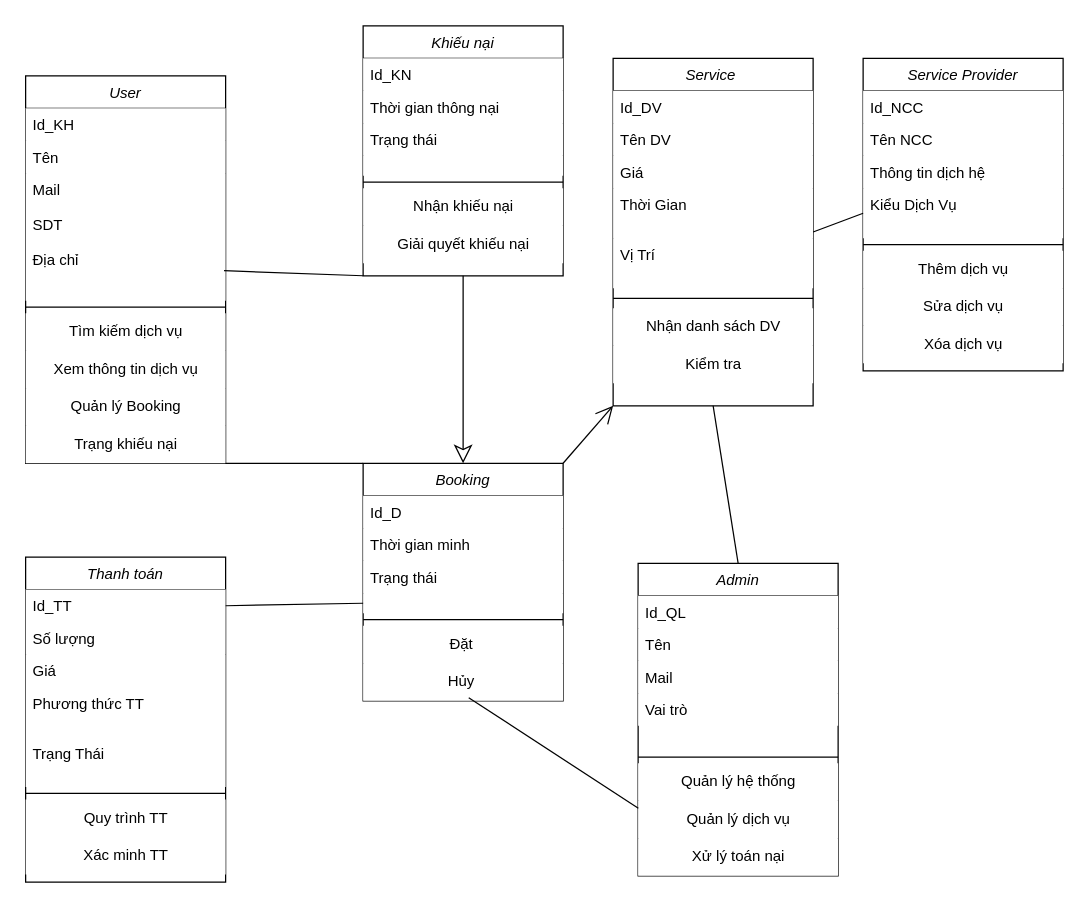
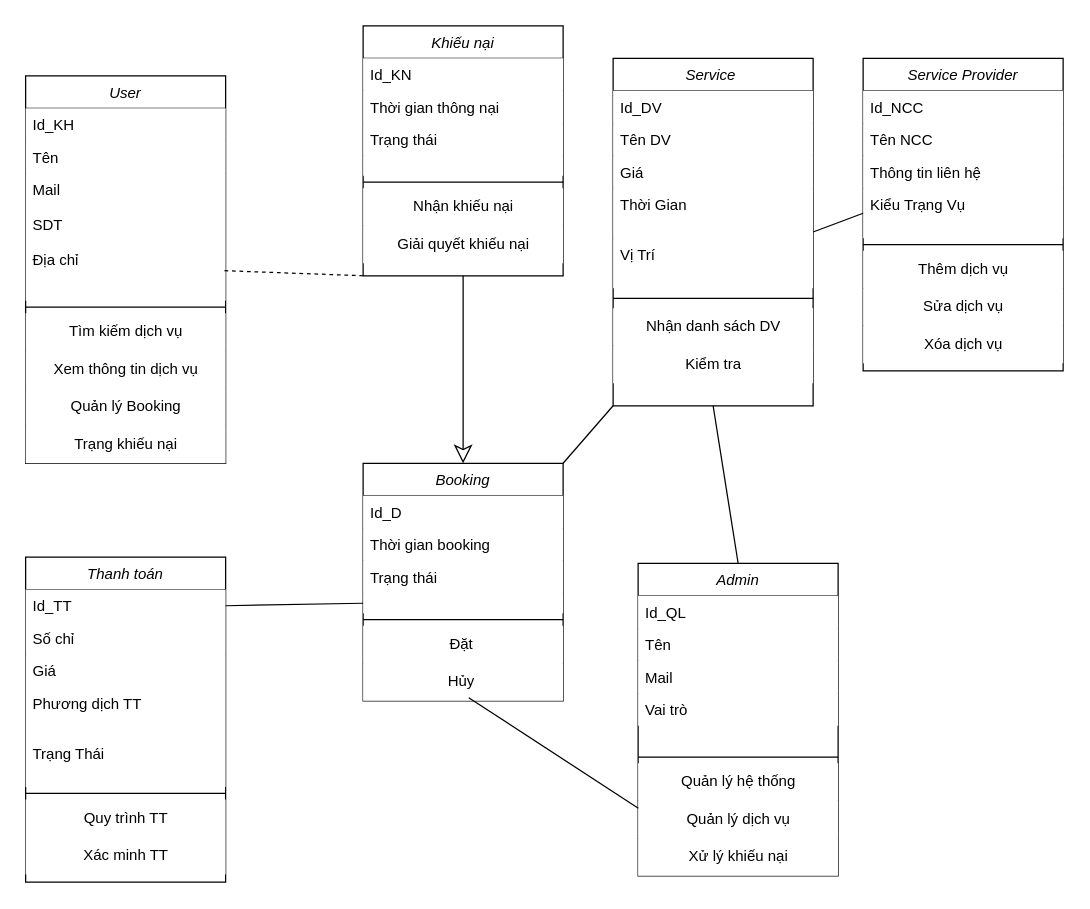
  <mxCell id="0" />
  <mxCell id="1" parent="0" />
  <mxCell id="2" value="User" style="swimlane;fontStyle=2;align=center;verticalAlign=top;childLayout=stackLayout;horizontal=1;startSize=26;horizontalStack=0;resizeParent=1;resizeLast=0;collapsible=1;marginBottom=0;rounded=0;shadow=0;strokeWidth=1;fillColor=default;" parent="1" vertex="1"><mxGeometry x="20" y="60" width="160" height="310" as="geometry"><mxRectangle x="230" y="140" width="160" height="26" as="alternateBounds" /></mxGeometry></mxCell>
  <mxCell id="3" value="Id_KH" style="text;align=left;verticalAlign=top;spacingLeft=4;spacingRight=4;overflow=hidden;rotatable=0;points=[[0,0.5],[1,0.5]];portConstraint=eastwest;fillColor=default;" parent="2" vertex="1"><mxGeometry y="26" width="160" height="26" as="geometry" /></mxCell>
  <mxCell id="4" value="Tên" style="text;align=left;verticalAlign=top;spacingLeft=4;spacingRight=4;overflow=hidden;rotatable=0;points=[[0,0.5],[1,0.5]];portConstraint=eastwest;rounded=0;shadow=0;html=0;fillColor=default;" parent="2" vertex="1"><mxGeometry y="52" width="160" height="26" as="geometry" /></mxCell>
  <mxCell id="5" value="Mail&#10;&#10;SDT&#10;&#10;Địa chỉ" style="text;align=left;verticalAlign=top;spacingLeft=4;spacingRight=4;overflow=hidden;rotatable=0;points=[[0,0.5],[1,0.5]];portConstraint=eastwest;rounded=0;shadow=0;html=0;fillColor=default;" parent="2" vertex="1"><mxGeometry y="78" width="160" height="102" as="geometry" /></mxCell>
  <mxCell id="6" value="" style="line;html=1;strokeWidth=1;align=left;verticalAlign=middle;spacingTop=-1;spacingLeft=3;spacingRight=3;rotatable=0;labelPosition=right;points=[];portConstraint=eastwest;" parent="2" vertex="1"><mxGeometry y="180" width="160" height="10" as="geometry" /></mxCell>
  <mxCell id="7" value="Tìm kiếm dịch vụ" style="text;html=1;align=center;verticalAlign=middle;resizable=0;points=[];autosize=1;strokeColor=none;fillColor=default;" vertex="1" parent="2"><mxGeometry y="190" width="160" height="30" as="geometry" /></mxCell>
  <mxCell id="8" value="Xem thông tin dịch vụ" style="text;html=1;align=center;verticalAlign=middle;resizable=0;points=[];autosize=1;strokeColor=none;fillColor=default;" vertex="1" parent="2"><mxGeometry y="220" width="160" height="30" as="geometry" /></mxCell>
  <mxCell id="9" value="Quản lý Booking" style="text;html=1;align=center;verticalAlign=middle;resizable=0;points=[];autosize=1;strokeColor=none;fillColor=default;" vertex="1" parent="2"><mxGeometry y="250" width="160" height="30" as="geometry" /></mxCell>
  <mxCell id="10" value="Trạng khiếu nại" style="text;html=1;align=center;verticalAlign=middle;resizable=0;points=[];autosize=1;strokeColor=none;fillColor=default;" vertex="1" parent="2"><mxGeometry y="280" width="160" height="30" as="geometry" /></mxCell>
  <mxCell id="11" value="Service Provider" style="swimlane;fontStyle=2;align=center;verticalAlign=top;childLayout=stackLayout;horizontal=1;startSize=26;horizontalStack=0;resizeParent=1;resizeLast=0;collapsible=1;marginBottom=0;rounded=0;shadow=0;strokeWidth=1;fillColor=default;" vertex="1" parent="1"><mxGeometry x="690" y="46" width="160" height="250" as="geometry"><mxRectangle x="230" y="140" width="160" height="26" as="alternateBounds" /></mxGeometry></mxCell>
  <mxCell id="12" value="Id_NCC" style="text;align=left;verticalAlign=top;spacingLeft=4;spacingRight=4;overflow=hidden;rotatable=0;points=[[0,0.5],[1,0.5]];portConstraint=eastwest;fillColor=default;" vertex="1" parent="11"><mxGeometry y="26" width="160" height="26" as="geometry" /></mxCell>
  <mxCell id="13" value="Tên NCC" style="text;align=left;verticalAlign=top;spacingLeft=4;spacingRight=4;overflow=hidden;rotatable=0;points=[[0,0.5],[1,0.5]];portConstraint=eastwest;rounded=0;shadow=0;html=0;fillColor=default;" vertex="1" parent="11"><mxGeometry y="52" width="160" height="26" as="geometry" /></mxCell>
- <mxCell id="14" value="Thông tin dịch hệ" style="text;align=left;verticalAlign=top;spacingLeft=4;spacingRight=4;overflow=hidden;rotatable=0;points=[[0,0.5],[1,0.5]];portConstraint=eastwest;rounded=0;shadow=0;html=0;fillColor=default;" vertex="1" parent="11"><mxGeometry y="78" width="160" height="26" as="geometry" /></mxCell>
- <mxCell id="15" value="Kiểu Dịch Vụ&#10;&#10;" style="text;align=left;verticalAlign=top;spacingLeft=4;spacingRight=4;overflow=hidden;rotatable=0;points=[[0,0.5],[1,0.5]];portConstraint=eastwest;rounded=0;shadow=0;html=0;fillColor=default;" vertex="1" parent="11"><mxGeometry y="104" width="160" height="40" as="geometry" /></mxCell>
+ <mxCell id="14" value="Thông tin liên hệ" style="text;align=left;verticalAlign=top;spacingLeft=4;spacingRight=4;overflow=hidden;rotatable=0;points=[[0,0.5],[1,0.5]];portConstraint=eastwest;rounded=0;shadow=0;html=0;fillColor=default;" vertex="1" parent="11"><mxGeometry y="78" width="160" height="26" as="geometry" /></mxCell>
+ <mxCell id="15" value="Kiểu Trạng Vụ&#10;&#10;" style="text;align=left;verticalAlign=top;spacingLeft=4;spacingRight=4;overflow=hidden;rotatable=0;points=[[0,0.5],[1,0.5]];portConstraint=eastwest;rounded=0;shadow=0;html=0;fillColor=default;" vertex="1" parent="11"><mxGeometry y="104" width="160" height="40" as="geometry" /></mxCell>
  <mxCell id="16" value="" style="line;html=1;strokeWidth=1;align=left;verticalAlign=middle;spacingTop=-1;spacingLeft=3;spacingRight=3;rotatable=0;labelPosition=right;points=[];portConstraint=eastwest;" vertex="1" parent="11"><mxGeometry y="144" width="160" height="10" as="geometry" /></mxCell>
  <mxCell id="17" value="Thêm dịch vụ" style="text;html=1;align=center;verticalAlign=middle;resizable=0;points=[];autosize=1;strokeColor=none;fillColor=default;" vertex="1" parent="11"><mxGeometry y="154" width="160" height="30" as="geometry" /></mxCell>
  <mxCell id="18" value="Sửa dịch vụ" style="text;html=1;align=center;verticalAlign=middle;resizable=0;points=[];autosize=1;strokeColor=none;fillColor=default;" vertex="1" parent="11"><mxGeometry y="184" width="160" height="30" as="geometry" /></mxCell>
  <mxCell id="19" value="Xóa dịch vụ" style="text;html=1;align=center;verticalAlign=middle;resizable=0;points=[];autosize=1;strokeColor=none;fillColor=default;" vertex="1" parent="11"><mxGeometry y="214" width="160" height="30" as="geometry" /></mxCell>
  <mxCell id="20" value="Khiếu nại" style="swimlane;fontStyle=2;align=center;verticalAlign=top;childLayout=stackLayout;horizontal=1;startSize=26;horizontalStack=0;resizeParent=1;resizeLast=0;collapsible=1;marginBottom=0;rounded=0;shadow=0;strokeWidth=1;fillColor=default;" vertex="1" parent="1"><mxGeometry x="290" y="20" width="160" height="200" as="geometry"><mxRectangle x="230" y="140" width="160" height="26" as="alternateBounds" /></mxGeometry></mxCell>
  <mxCell id="21" value="Id_KN" style="text;align=left;verticalAlign=top;spacingLeft=4;spacingRight=4;overflow=hidden;rotatable=0;points=[[0,0.5],[1,0.5]];portConstraint=eastwest;fillColor=default;" vertex="1" parent="20"><mxGeometry y="26" width="160" height="26" as="geometry" /></mxCell>
  <mxCell id="22" value="Thời gian thông nại" style="text;align=left;verticalAlign=top;spacingLeft=4;spacingRight=4;overflow=hidden;rotatable=0;points=[[0,0.5],[1,0.5]];portConstraint=eastwest;rounded=0;shadow=0;html=0;fillColor=default;" vertex="1" parent="20"><mxGeometry y="52" width="160" height="26" as="geometry" /></mxCell>
  <mxCell id="23" value="Trạng thái" style="text;align=left;verticalAlign=top;spacingLeft=4;spacingRight=4;overflow=hidden;rotatable=0;points=[[0,0.5],[1,0.5]];portConstraint=eastwest;rounded=0;shadow=0;html=0;fillColor=default;" vertex="1" parent="20"><mxGeometry y="78" width="160" height="26" as="geometry" /></mxCell>
  <mxCell id="24" value="&#10;" style="text;align=left;verticalAlign=top;spacingLeft=4;spacingRight=4;overflow=hidden;rotatable=0;points=[[0,0.5],[1,0.5]];portConstraint=eastwest;rounded=0;shadow=0;html=0;fillColor=default;" vertex="1" parent="20"><mxGeometry y="104" width="160" height="16" as="geometry" /></mxCell>
  <mxCell id="25" value="" style="line;html=1;strokeWidth=1;align=left;verticalAlign=middle;spacingTop=-1;spacingLeft=3;spacingRight=3;rotatable=0;labelPosition=right;points=[];portConstraint=eastwest;" vertex="1" parent="20"><mxGeometry y="120" width="160" height="10" as="geometry" /></mxCell>
  <mxCell id="26" value="Nhận khiếu nại" style="text;html=1;align=center;verticalAlign=middle;resizable=0;points=[];autosize=1;strokeColor=none;fillColor=default;" vertex="1" parent="20"><mxGeometry y="130" width="160" height="30" as="geometry" /></mxCell>
  <mxCell id="27" value="Giải quyết khiếu nại" style="text;html=1;align=center;verticalAlign=middle;resizable=0;points=[];autosize=1;strokeColor=none;fillColor=default;" vertex="1" parent="20"><mxGeometry y="160" width="160" height="30" as="geometry" /></mxCell>
  <mxCell id="28" value="Service " style="swimlane;fontStyle=2;align=center;verticalAlign=top;childLayout=stackLayout;horizontal=1;startSize=26;horizontalStack=0;resizeParent=1;resizeLast=0;collapsible=1;marginBottom=0;rounded=0;shadow=0;strokeWidth=1;fillColor=default;" vertex="1" parent="1"><mxGeometry x="490" y="46" width="160" height="278" as="geometry"><mxRectangle x="230" y="140" width="160" height="26" as="alternateBounds" /></mxGeometry></mxCell>
  <mxCell id="29" value="Id_DV" style="text;align=left;verticalAlign=top;spacingLeft=4;spacingRight=4;overflow=hidden;rotatable=0;points=[[0,0.5],[1,0.5]];portConstraint=eastwest;fillColor=default;" vertex="1" parent="28"><mxGeometry y="26" width="160" height="26" as="geometry" /></mxCell>
  <mxCell id="30" value="Tên DV" style="text;align=left;verticalAlign=top;spacingLeft=4;spacingRight=4;overflow=hidden;rotatable=0;points=[[0,0.5],[1,0.5]];portConstraint=eastwest;rounded=0;shadow=0;html=0;fillColor=default;" vertex="1" parent="28"><mxGeometry y="52" width="160" height="26" as="geometry" /></mxCell>
  <mxCell id="31" value="Giá" style="text;align=left;verticalAlign=top;spacingLeft=4;spacingRight=4;overflow=hidden;rotatable=0;points=[[0,0.5],[1,0.5]];portConstraint=eastwest;rounded=0;shadow=0;html=0;fillColor=default;" vertex="1" parent="28"><mxGeometry y="78" width="160" height="26" as="geometry" /></mxCell>
  <mxCell id="32" value="Thời Gian" style="text;align=left;verticalAlign=top;spacingLeft=4;spacingRight=4;overflow=hidden;rotatable=0;points=[[0,0.5],[1,0.5]];portConstraint=eastwest;rounded=0;shadow=0;html=0;fillColor=default;" vertex="1" parent="28"><mxGeometry y="104" width="160" height="40" as="geometry" /></mxCell>
  <mxCell id="33" value="Vị Trí" style="text;align=left;verticalAlign=top;spacingLeft=4;spacingRight=4;overflow=hidden;rotatable=0;points=[[0,0.5],[1,0.5]];portConstraint=eastwest;rounded=0;shadow=0;html=0;fillColor=default;" vertex="1" parent="28"><mxGeometry y="144" width="160" height="40" as="geometry" /></mxCell>
  <mxCell id="34" value="" style="line;html=1;strokeWidth=1;align=left;verticalAlign=middle;spacingTop=-1;spacingLeft=3;spacingRight=3;rotatable=0;labelPosition=right;points=[];portConstraint=eastwest;" vertex="1" parent="28"><mxGeometry y="184" width="160" height="16" as="geometry" /></mxCell>
  <mxCell id="35" value="Nhận danh sách DV" style="text;html=1;align=center;verticalAlign=middle;resizable=0;points=[];autosize=1;strokeColor=none;fillColor=default;" vertex="1" parent="28"><mxGeometry y="200" width="160" height="30" as="geometry" /></mxCell>
  <mxCell id="36" value="Kiểm tra" style="text;html=1;align=center;verticalAlign=middle;resizable=0;points=[];autosize=1;strokeColor=none;fillColor=default;" vertex="1" parent="28"><mxGeometry y="230" width="160" height="30" as="geometry" /></mxCell>
  <mxCell id="37" value="Thanh toán" style="swimlane;fontStyle=2;align=center;verticalAlign=top;childLayout=stackLayout;horizontal=1;startSize=26;horizontalStack=0;resizeParent=1;resizeLast=0;collapsible=1;marginBottom=0;rounded=0;shadow=0;strokeWidth=1;fillColor=default;" vertex="1" parent="1"><mxGeometry x="20" y="445" width="160" height="260" as="geometry"><mxRectangle x="230" y="140" width="160" height="26" as="alternateBounds" /></mxGeometry></mxCell>
  <mxCell id="38" value="Id_TT" style="text;align=left;verticalAlign=top;spacingLeft=4;spacingRight=4;overflow=hidden;rotatable=0;points=[[0,0.5],[1,0.5]];portConstraint=eastwest;fillColor=default;" vertex="1" parent="37"><mxGeometry y="26" width="160" height="26" as="geometry" /></mxCell>
- <mxCell id="39" value="Số lượng" style="text;align=left;verticalAlign=top;spacingLeft=4;spacingRight=4;overflow=hidden;rotatable=0;points=[[0,0.5],[1,0.5]];portConstraint=eastwest;rounded=0;shadow=0;html=0;fillColor=default;" vertex="1" parent="37"><mxGeometry y="52" width="160" height="26" as="geometry" /></mxCell>
+ <mxCell id="39" value="Số chỉ" style="text;align=left;verticalAlign=top;spacingLeft=4;spacingRight=4;overflow=hidden;rotatable=0;points=[[0,0.5],[1,0.5]];portConstraint=eastwest;rounded=0;shadow=0;html=0;fillColor=default;" vertex="1" parent="37"><mxGeometry y="52" width="160" height="26" as="geometry" /></mxCell>
  <mxCell id="40" value="Giá" style="text;align=left;verticalAlign=top;spacingLeft=4;spacingRight=4;overflow=hidden;rotatable=0;points=[[0,0.5],[1,0.5]];portConstraint=eastwest;rounded=0;shadow=0;html=0;fillColor=default;" vertex="1" parent="37"><mxGeometry y="78" width="160" height="26" as="geometry" /></mxCell>
- <mxCell id="41" value="Phương thức TT" style="text;align=left;verticalAlign=top;spacingLeft=4;spacingRight=4;overflow=hidden;rotatable=0;points=[[0,0.5],[1,0.5]];portConstraint=eastwest;rounded=0;shadow=0;html=0;fillColor=default;" vertex="1" parent="37"><mxGeometry y="104" width="160" height="40" as="geometry" /></mxCell>
+ <mxCell id="41" value="Phương dịch TT" style="text;align=left;verticalAlign=top;spacingLeft=4;spacingRight=4;overflow=hidden;rotatable=0;points=[[0,0.5],[1,0.5]];portConstraint=eastwest;rounded=0;shadow=0;html=0;fillColor=default;" vertex="1" parent="37"><mxGeometry y="104" width="160" height="40" as="geometry" /></mxCell>
  <mxCell id="42" value="Trạng Thái" style="text;align=left;verticalAlign=top;spacingLeft=4;spacingRight=4;overflow=hidden;rotatable=0;points=[[0,0.5],[1,0.5]];portConstraint=eastwest;rounded=0;shadow=0;html=0;fillColor=default;" vertex="1" parent="37"><mxGeometry y="144" width="160" height="40" as="geometry" /></mxCell>
  <mxCell id="43" value="" style="line;html=1;strokeWidth=1;align=left;verticalAlign=middle;spacingTop=-1;spacingLeft=3;spacingRight=3;rotatable=0;labelPosition=right;points=[];portConstraint=eastwest;" vertex="1" parent="37"><mxGeometry y="184" width="160" height="10" as="geometry" /></mxCell>
  <mxCell id="44" value="Quy trình TT" style="text;html=1;align=center;verticalAlign=middle;resizable=0;points=[];autosize=1;strokeColor=none;fillColor=default;" vertex="1" parent="37"><mxGeometry y="194" width="160" height="30" as="geometry" /></mxCell>
  <mxCell id="45" value="Xác minh TT" style="text;html=1;align=center;verticalAlign=middle;resizable=0;points=[];autosize=1;strokeColor=none;fillColor=default;" vertex="1" parent="37"><mxGeometry y="224" width="160" height="30" as="geometry" /></mxCell>
  <mxCell id="46" value="Booking" style="swimlane;fontStyle=2;align=center;verticalAlign=top;childLayout=stackLayout;horizontal=1;startSize=26;horizontalStack=0;resizeParent=1;resizeLast=0;collapsible=1;marginBottom=0;rounded=0;shadow=0;strokeWidth=1;fillColor=default;" vertex="1" parent="1"><mxGeometry x="290" y="370" width="160" height="190" as="geometry"><mxRectangle x="230" y="140" width="160" height="26" as="alternateBounds" /></mxGeometry></mxCell>
  <mxCell id="47" value="Id_D" style="text;align=left;verticalAlign=top;spacingLeft=4;spacingRight=4;overflow=hidden;rotatable=0;points=[[0,0.5],[1,0.5]];portConstraint=eastwest;fillColor=default;" vertex="1" parent="46"><mxGeometry y="26" width="160" height="26" as="geometry" /></mxCell>
- <mxCell id="48" value="Thời gian minh" style="text;align=left;verticalAlign=top;spacingLeft=4;spacingRight=4;overflow=hidden;rotatable=0;points=[[0,0.5],[1,0.5]];portConstraint=eastwest;rounded=0;shadow=0;html=0;fillColor=default;" vertex="1" parent="46"><mxGeometry y="52" width="160" height="26" as="geometry" /></mxCell>
+ <mxCell id="48" value="Thời gian booking" style="text;align=left;verticalAlign=top;spacingLeft=4;spacingRight=4;overflow=hidden;rotatable=0;points=[[0,0.5],[1,0.5]];portConstraint=eastwest;rounded=0;shadow=0;html=0;fillColor=default;" vertex="1" parent="46"><mxGeometry y="52" width="160" height="26" as="geometry" /></mxCell>
  <mxCell id="49" value="Trạng thái" style="text;align=left;verticalAlign=top;spacingLeft=4;spacingRight=4;overflow=hidden;rotatable=0;points=[[0,0.5],[1,0.5]];portConstraint=eastwest;rounded=0;shadow=0;html=0;fillColor=default;" vertex="1" parent="46"><mxGeometry y="78" width="160" height="26" as="geometry" /></mxCell>
  <mxCell id="50" value="&#10;" style="text;align=left;verticalAlign=top;spacingLeft=4;spacingRight=4;overflow=hidden;rotatable=0;points=[[0,0.5],[1,0.5]];portConstraint=eastwest;rounded=0;shadow=0;html=0;fillColor=default;" vertex="1" parent="46"><mxGeometry y="104" width="160" height="16" as="geometry" /></mxCell>
  <mxCell id="51" value="" style="line;html=1;strokeWidth=1;align=left;verticalAlign=middle;spacingTop=-1;spacingLeft=3;spacingRight=3;rotatable=0;labelPosition=right;points=[];portConstraint=eastwest;" vertex="1" parent="46"><mxGeometry y="120" width="160" height="10" as="geometry" /></mxCell>
  <mxCell id="52" value="Đặt&amp;nbsp;" style="text;html=1;align=center;verticalAlign=middle;resizable=0;points=[];autosize=1;strokeColor=none;fillColor=default;" vertex="1" parent="46"><mxGeometry y="130" width="160" height="30" as="geometry" /></mxCell>
  <mxCell id="53" value="Hủy&amp;nbsp;" style="text;html=1;align=center;verticalAlign=middle;resizable=0;points=[];autosize=1;strokeColor=none;fillColor=default;" vertex="1" parent="46"><mxGeometry y="160" width="160" height="30" as="geometry" /></mxCell>
  <mxCell id="54" value="Admin" style="swimlane;fontStyle=2;align=center;verticalAlign=top;childLayout=stackLayout;horizontal=1;startSize=26;horizontalStack=0;resizeParent=1;resizeLast=0;collapsible=1;marginBottom=0;rounded=0;shadow=0;strokeWidth=1;fillColor=default;" vertex="1" parent="1"><mxGeometry x="510" y="450" width="160" height="250" as="geometry"><mxRectangle x="230" y="140" width="160" height="26" as="alternateBounds" /></mxGeometry></mxCell>
  <mxCell id="55" value="Id_QL" style="text;align=left;verticalAlign=top;spacingLeft=4;spacingRight=4;overflow=hidden;rotatable=0;points=[[0,0.5],[1,0.5]];portConstraint=eastwest;fillColor=default;rounded=0;shadow=0;glass=0;" vertex="1" parent="54"><mxGeometry y="26" width="160" height="26" as="geometry" /></mxCell>
  <mxCell id="56" value="Tên" style="text;align=left;verticalAlign=top;spacingLeft=4;spacingRight=4;overflow=hidden;rotatable=0;points=[[0,0.5],[1,0.5]];portConstraint=eastwest;rounded=0;shadow=0;html=0;fillColor=default;" vertex="1" parent="54"><mxGeometry y="52" width="160" height="26" as="geometry" /></mxCell>
  <mxCell id="57" value="Mail" style="text;align=left;verticalAlign=top;spacingLeft=4;spacingRight=4;overflow=hidden;rotatable=0;points=[[0,0.5],[1,0.5]];portConstraint=eastwest;rounded=0;shadow=0;html=0;fillColor=default;" vertex="1" parent="54"><mxGeometry y="78" width="160" height="26" as="geometry" /></mxCell>
  <mxCell id="58" value="Vai trò" style="text;align=left;verticalAlign=top;spacingLeft=4;spacingRight=4;overflow=hidden;rotatable=0;points=[[0,0.5],[1,0.5]];portConstraint=eastwest;rounded=0;shadow=0;html=0;fillColor=default;" vertex="1" parent="54"><mxGeometry y="104" width="160" height="26" as="geometry" /></mxCell>
  <mxCell id="59" value="&#10;" style="text;align=left;verticalAlign=top;spacingLeft=4;spacingRight=4;overflow=hidden;rotatable=0;points=[[0,0.5],[1,0.5]];portConstraint=eastwest;rounded=0;shadow=0;html=0;" vertex="1" parent="54"><mxGeometry y="130" width="160" height="20" as="geometry" /></mxCell>
  <mxCell id="60" value="" style="line;html=1;strokeWidth=1;align=left;verticalAlign=middle;spacingTop=-1;spacingLeft=3;spacingRight=3;rotatable=0;labelPosition=right;points=[];portConstraint=eastwest;" vertex="1" parent="54"><mxGeometry y="150" width="160" height="10" as="geometry" /></mxCell>
  <mxCell id="61" value="Quản lý hệ thống" style="text;html=1;align=center;verticalAlign=middle;resizable=0;points=[];autosize=1;strokeColor=none;fillColor=default;" vertex="1" parent="54"><mxGeometry y="160" width="160" height="30" as="geometry" /></mxCell>
  <mxCell id="62" value="Quản lý dịch vụ" style="text;html=1;align=center;verticalAlign=middle;resizable=0;points=[];autosize=1;strokeColor=none;fillColor=default;" vertex="1" parent="54"><mxGeometry y="190" width="160" height="30" as="geometry" /></mxCell>
- <mxCell id="63" value="Xử lý toán nại" style="text;html=1;align=center;verticalAlign=middle;resizable=0;points=[];autosize=1;strokeColor=none;fillColor=default;" vertex="1" parent="54"><mxGeometry y="220" width="160" height="30" as="geometry" /></mxCell>
- <mxCell id="64" value="" style="endArrow=none;endFill=0;endSize=12;html=1;rounded=0;exitX=1;exitY=1;exitDx=0;exitDy=0;entryX=0;entryY=0;entryDx=0;entryDy=0;" edge="1" parent="1" source="2" target="46"><mxGeometry width="160" relative="1" as="geometry"><mxPoint x="250" y="360" as="sourcePoint" /><mxPoint x="410" y="360" as="targetPoint" /></mxGeometry></mxCell>
- <mxCell id="65" value="" style="endArrow=open;endFill=0;endSize=12;html=1;rounded=0;exitX=1;exitY=0;exitDx=0;exitDy=0;entryX=0;entryY=1;entryDx=0;entryDy=0;" edge="1" parent="1" source="46" target="28"><mxGeometry width="160" relative="1" as="geometry"><mxPoint x="260" y="360" as="sourcePoint" /><mxPoint x="380" y="450" as="targetPoint" /></mxGeometry></mxCell>
- <mxCell id="66" value="" style="endArrow=none;endFill=0;endSize=12;html=1;rounded=0;entryX=0.992;entryY=0.764;entryDx=0;entryDy=0;exitX=0;exitY=1;exitDx=0;exitDy=0;entryPerimeter=0;" edge="1" parent="1" source="20" target="5"><mxGeometry width="160" relative="1" as="geometry"><mxPoint x="300" y="250" as="sourcePoint" /><mxPoint x="139.04" y="240" as="targetPoint" /></mxGeometry></mxCell>
+ <mxCell id="63" value="Xử lý khiếu nại" style="text;html=1;align=center;verticalAlign=middle;resizable=0;points=[];autosize=1;strokeColor=none;fillColor=default;" vertex="1" parent="54"><mxGeometry y="220" width="160" height="30" as="geometry" /></mxCell>
+ <mxCell id="65" value="" style="endArrow=none;endFill=0;endSize=12;html=1;rounded=0;exitX=1;exitY=0;exitDx=0;exitDy=0;entryX=0;entryY=1;entryDx=0;entryDy=0;" edge="1" parent="1" source="46" target="28"><mxGeometry width="160" relative="1" as="geometry"><mxPoint x="260" y="360" as="sourcePoint" /><mxPoint x="380" y="450" as="targetPoint" /></mxGeometry></mxCell>
+ <mxCell id="66" value="" style="endArrow=none;endFill=0;endSize=12;html=1;rounded=0;entryX=0.992;entryY=0.764;entryDx=0;entryDy=0;exitX=0;exitY=1;exitDx=0;exitDy=0;entryPerimeter=0;dashed=1;" edge="1" parent="1" source="20" target="5"><mxGeometry width="160" relative="1" as="geometry"><mxPoint x="300" y="250" as="sourcePoint" /><mxPoint x="139.04" y="240" as="targetPoint" /></mxGeometry></mxCell>
  <mxCell id="67" value="" style="endArrow=classic;endFill=0;endSize=12;html=1;rounded=0;entryX=0.5;entryY=0;entryDx=0;entryDy=0;exitX=0.5;exitY=1;exitDx=0;exitDy=0;" edge="1" parent="1" source="20" target="46"><mxGeometry width="160" relative="1" as="geometry"><mxPoint x="333.04" y="332.95" as="sourcePoint" /><mxPoint x="174.04" y="299.95" as="targetPoint" /></mxGeometry></mxCell>
  <mxCell id="68" value="" style="endArrow=none;endFill=0;endSize=12;html=1;rounded=0;exitX=0.528;exitY=0.918;exitDx=0;exitDy=0;exitPerimeter=0;entryX=0.001;entryY=0.2;entryDx=0;entryDy=0;entryPerimeter=0;" edge="1" parent="1" source="53" target="62"><mxGeometry width="160" relative="1" as="geometry"><mxPoint x="470" y="632" as="sourcePoint" /><mxPoint x="740" y="600" as="targetPoint" /></mxGeometry></mxCell>
  <mxCell id="69" value="" style="endArrow=none;endFill=0;endSize=12;html=1;rounded=0;exitX=0.5;exitY=1;exitDx=0;exitDy=0;entryX=0.5;entryY=0;entryDx=0;entryDy=0;" edge="1" parent="1" source="28" target="54"><mxGeometry width="160" relative="1" as="geometry"><mxPoint x="429.52" y="547" as="sourcePoint" /><mxPoint x="756.52" y="510" as="targetPoint" /></mxGeometry></mxCell>
  <mxCell id="70" value="" style="endArrow=none;endFill=0;endSize=12;html=1;rounded=0;exitX=1;exitY=0.5;exitDx=0;exitDy=0;entryX=0;entryY=0.5;entryDx=0;entryDy=0;" edge="1" parent="1" source="28" target="15"><mxGeometry width="160" relative="1" as="geometry"><mxPoint x="630" y="290" as="sourcePoint" /><mxPoint x="787" y="481" as="targetPoint" /></mxGeometry></mxCell>
  <mxCell id="71" value="" style="endArrow=none;endFill=0;endSize=12;html=1;rounded=0;exitX=1;exitY=0.5;exitDx=0;exitDy=0;entryX=0;entryY=0.5;entryDx=0;entryDy=0;" edge="1" parent="1" source="38" target="50"><mxGeometry width="160" relative="1" as="geometry"><mxPoint x="140" y="440" as="sourcePoint" /><mxPoint x="260" y="530" as="targetPoint" /></mxGeometry></mxCell>
